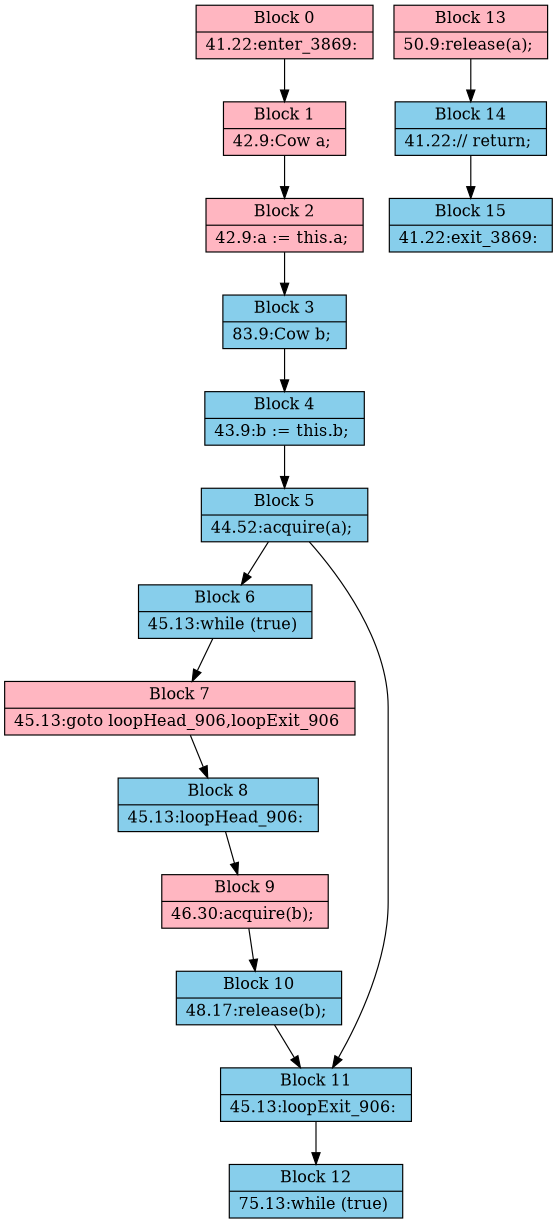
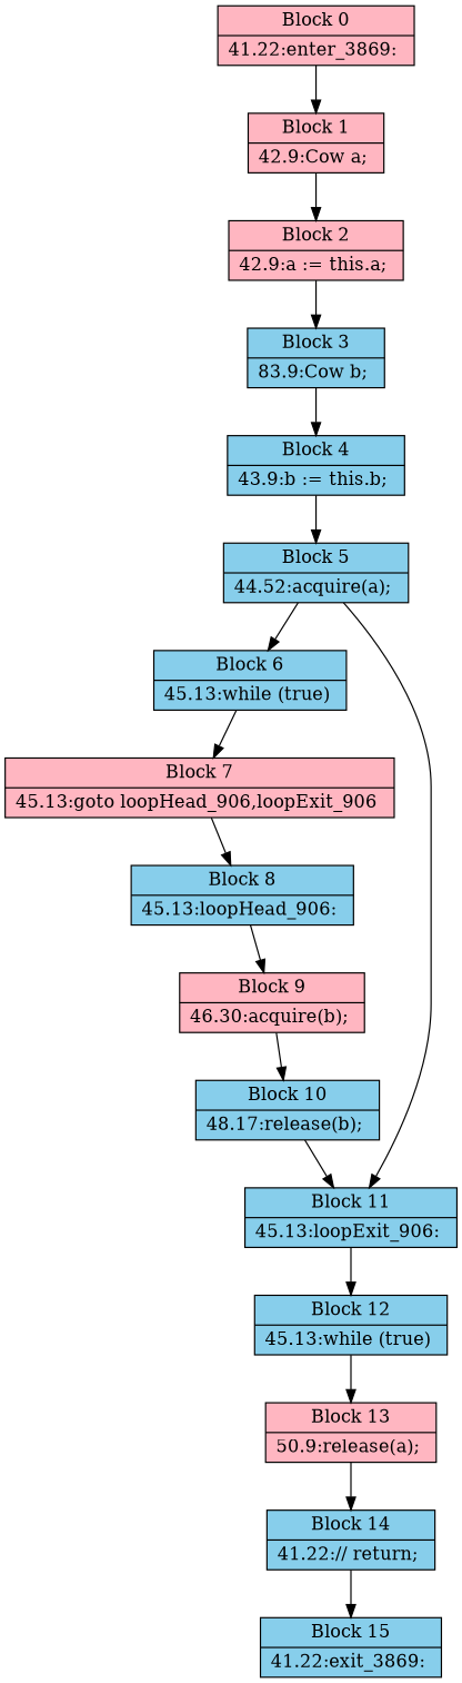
  digraph {
    node [fillcolor=skyblue shape=record style=filled]
    n1 [fillcolor=lightpink label="{Block 0|41.22:enter_3869: \n}"]
    n2 [fillcolor=lightpink label="{Block 1|42.9:Cow a; \n}"]
    n3 [fillcolor=lightpink label="{Block 2|42.9:a := this.a; \n}"]
    n4 [label="{Block 3|83.9:Cow b; \n}"]
    n5 [label="{Block 4|43.9:b := this.b; \n}"]
    n6 [label="{Block 5|44.52:acquire(a); \n}"]
    n7 [label="{Block 6|45.13:while (true)   \n}"]
    n8 [label="{Block 11|45.13:loopExit_906: \n}"]
    n9 [fillcolor=lightpink label="{Block 7|45.13:goto loopHead_906,loopExit_906 \n}"]
    n10 [label="{Block 8|45.13:loopHead_906: \n}"]
    n11 [fillcolor=lightpink label="{Block 9|46.30:acquire(b); \n}"]
-   n12 [label="{Block 12|75.13:while (true)   \n}"]
+   n12 [label="{Block 12|45.13:while (true)   \n}"]
    n13 [label="{Block 10|48.17:release(b); \n}"]
    n14 [fillcolor=lightpink label="{Block 13|50.9:release(a); \n}"]
    n15 [label="{Block 14|41.22:// return; \n}"]
    n16 [label="{Block 15|41.22:exit_3869: \n}"]
    n1 -> n2
    n2 -> n3
    n3 -> n4
    n4 -> n5
    n5 -> n6
    n6 -> n7
    n6 -> n8
    n7 -> n9
    n8 -> n12
    n9 -> n10
    n10 -> n11
    n11 -> n13
+   n12 -> n14
    n13 -> n8
    n14 -> n15
    n15 -> n16
  }
